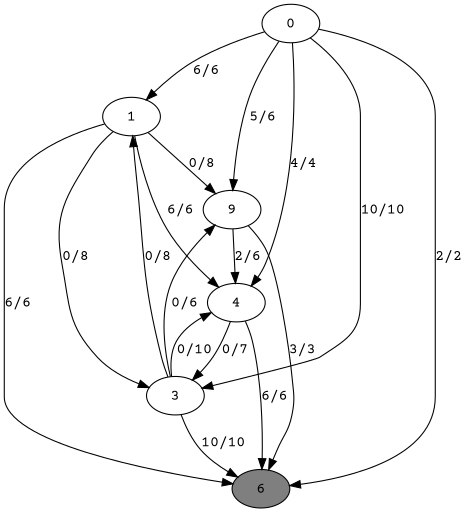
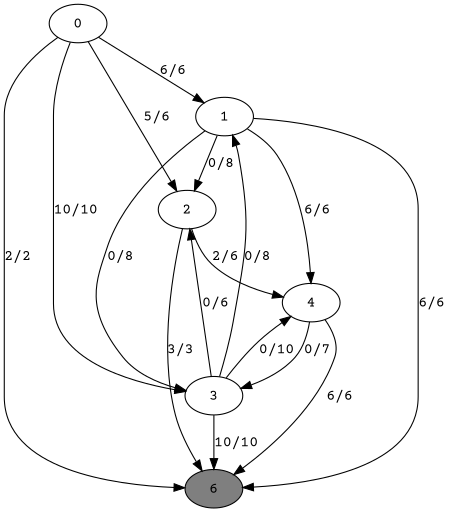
  digraph {
    fontname="Courier Prime"
    node [fillcolor=grey100 fontname="Courier Prime" style=filled]
    edge [fontname="Courier Prime"]
    0
    1
-   2 [label=9]
+   2
    3
    4
    n6 [fillcolor=grey50 label=6]
    0 -> 1 [label="6/6"]
    0 -> 2 [label="5/6"]
    0 -> 3 [label="10/10"]
-   0 -> 4 [label="4/4"]
    0 -> n6 [label="2/2"]
    1 -> 2 [label="0/8"]
    1 -> 3 [label="0/8"]
    1 -> 4 [label="6/6"]
    1 -> n6 [label="6/6"]
    2 -> 4 [label="2/6"]
    2 -> n6 [label="3/3"]
    3 -> 1 [label="0/8"]
    3 -> 2 [label="0/6"]
    3 -> 4 [label="0/10"]
    3 -> n6 [label="10/10"]
    4 -> 3 [label="0/7"]
    4 -> n6 [label="6/6"]
  }
